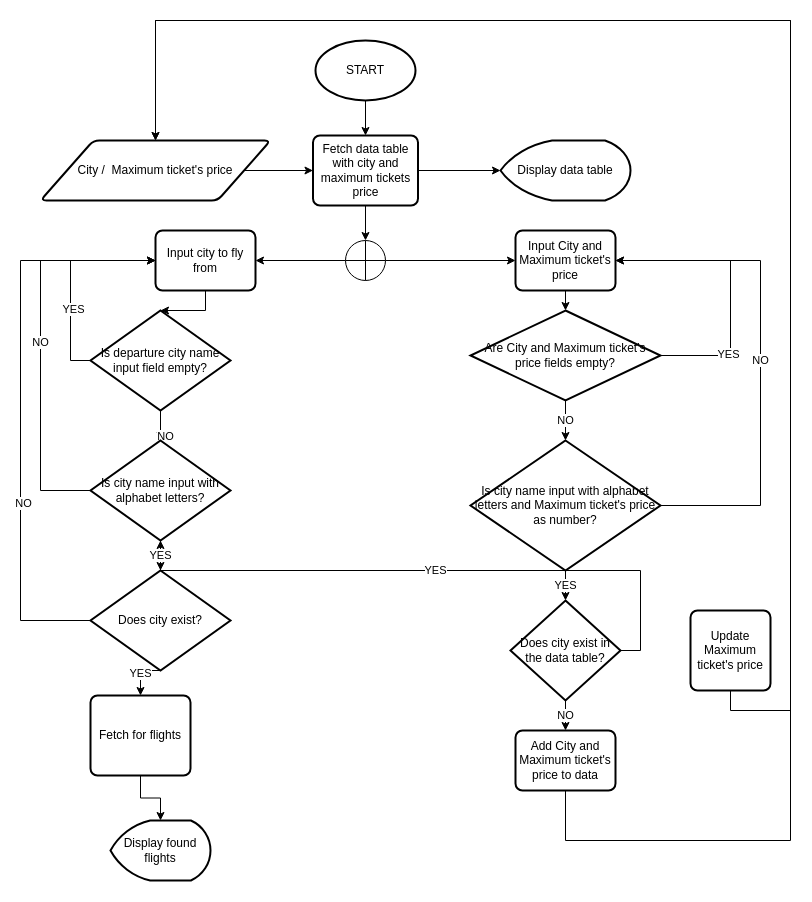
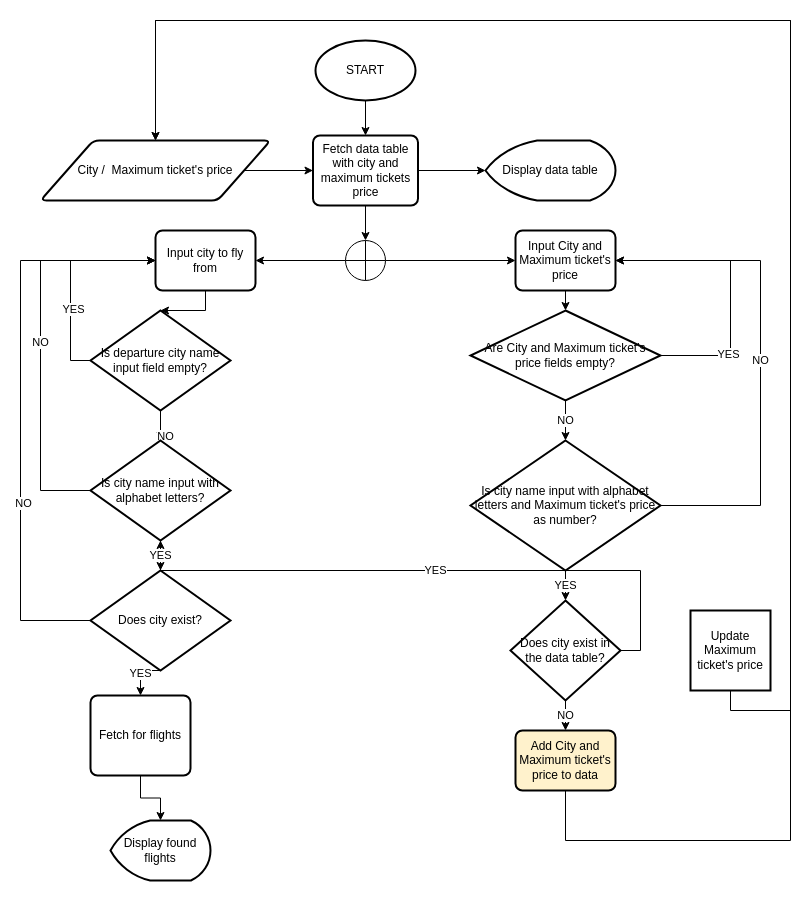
  <mxCell id="0" />
  <mxCell id="1" parent="0" />
  <mxCell id="2" style="edgeStyle=orthogonalEdgeStyle;rounded=0;orthogonalLoop=1;jettySize=auto;html=1;exitX=0.5;exitY=1;exitDx=0;exitDy=0;exitPerimeter=0;entryX=0.5;entryY=0;entryDx=0;entryDy=0;" edge="1" parent="1" source="3" target="9"><mxGeometry relative="1" as="geometry" /></mxCell>
  <mxCell id="3" value="START" style="strokeWidth=2;html=1;shape=mxgraph.flowchart.start_1;whiteSpace=wrap;" vertex="1" parent="1"><mxGeometry x="315" y="40" width="100" height="60" as="geometry" /></mxCell>
  <mxCell id="4" style="edgeStyle=orthogonalEdgeStyle;rounded=0;orthogonalLoop=1;jettySize=auto;html=1;exitX=1;exitY=0.5;exitDx=0;exitDy=0;entryX=0;entryY=0.5;entryDx=0;entryDy=0;" edge="1" parent="1" source="5" target="9"><mxGeometry relative="1" as="geometry" /></mxCell>
  <mxCell id="5" value="City /&amp;nbsp; Maximum ticket's price" style="shape=parallelogram;html=1;strokeWidth=2;perimeter=parallelogramPerimeter;whiteSpace=wrap;rounded=1;arcSize=12;size=0.23;" vertex="1" parent="1"><mxGeometry x="40" y="140" width="230" height="60" as="geometry" /></mxCell>
- <mxCell id="6" value="Display data table" style="strokeWidth=2;html=1;shape=mxgraph.flowchart.display;whiteSpace=wrap;" vertex="1" parent="1"><mxGeometry x="500" y="140" width="130" height="60" as="geometry" /></mxCell>
+ <mxCell id="6" value="Display data table" style="strokeWidth=2;html=1;shape=mxgraph.flowchart.display;whiteSpace=wrap;" vertex="1" parent="1"><mxGeometry x="485" y="140" width="130" height="60" as="geometry" /></mxCell>
  <mxCell id="7" style="edgeStyle=orthogonalEdgeStyle;rounded=0;orthogonalLoop=1;jettySize=auto;html=1;exitX=0.5;exitY=1;exitDx=0;exitDy=0;entryX=0.5;entryY=0;entryDx=0;entryDy=0;entryPerimeter=0;" edge="1" parent="1" source="9"><mxGeometry relative="1" as="geometry"><mxPoint x="365" y="240" as="targetPoint" /></mxGeometry></mxCell>
  <mxCell id="8" style="edgeStyle=orthogonalEdgeStyle;rounded=0;orthogonalLoop=1;jettySize=auto;html=1;exitX=1;exitY=0.5;exitDx=0;exitDy=0;entryX=0;entryY=0.5;entryDx=0;entryDy=0;entryPerimeter=0;" edge="1" parent="1" source="9" target="6"><mxGeometry relative="1" as="geometry" /></mxCell>
  <mxCell id="9" value="Fetch data table with city and maximum tickets price" style="rounded=1;whiteSpace=wrap;html=1;absoluteArcSize=1;arcSize=14;strokeWidth=2;" vertex="1" parent="1"><mxGeometry x="312.5" y="135" width="105" height="70" as="geometry" /></mxCell>
  <mxCell id="10" style="edgeStyle=orthogonalEdgeStyle;rounded=0;orthogonalLoop=1;jettySize=auto;html=1;exitX=1;exitY=0.5;exitDx=0;exitDy=0;exitPerimeter=0;entryX=0;entryY=0.5;entryDx=0;entryDy=0;" edge="1" parent="1" source="12" target="14"><mxGeometry relative="1" as="geometry"><mxPoint x="450" y="260" as="targetPoint" /></mxGeometry></mxCell>
  <mxCell id="11" style="edgeStyle=orthogonalEdgeStyle;rounded=0;orthogonalLoop=1;jettySize=auto;html=1;exitX=0;exitY=0.5;exitDx=0;exitDy=0;exitPerimeter=0;" edge="1" parent="1" source="12" target="27"><mxGeometry relative="1" as="geometry" /></mxCell>
  <mxCell id="12" value="" style="verticalLabelPosition=bottom;verticalAlign=top;html=1;shape=mxgraph.flowchart.summing_function;" vertex="1" parent="1"><mxGeometry x="345" y="240" width="40" height="40" as="geometry" /></mxCell>
  <mxCell id="13" style="edgeStyle=orthogonalEdgeStyle;rounded=0;orthogonalLoop=1;jettySize=auto;html=1;exitX=0.5;exitY=1;exitDx=0;exitDy=0;entryX=0.5;entryY=0;entryDx=0;entryDy=0;entryPerimeter=0;" edge="1" parent="1" source="14" target="34"><mxGeometry relative="1" as="geometry" /></mxCell>
  <mxCell id="14" value="Input City and Maximum ticket's price" style="rounded=1;whiteSpace=wrap;html=1;absoluteArcSize=1;arcSize=14;strokeWidth=2;" vertex="1" parent="1"><mxGeometry x="515" y="230" width="100" height="60" as="geometry" /></mxCell>
  <mxCell id="15" value="NO" style="edgeStyle=orthogonalEdgeStyle;rounded=0;orthogonalLoop=1;jettySize=auto;html=1;exitX=1;exitY=0.5;exitDx=0;exitDy=0;exitPerimeter=0;entryX=1;entryY=0.5;entryDx=0;entryDy=0;" edge="1" parent="1" source="17" target="14"><mxGeometry relative="1" as="geometry"><Array as="points"><mxPoint x="760" y="505" /><mxPoint x="760" y="260" /></Array></mxGeometry></mxCell>
  <mxCell id="16" value="YES" style="edgeStyle=orthogonalEdgeStyle;rounded=0;orthogonalLoop=1;jettySize=auto;html=1;exitX=0.5;exitY=1;exitDx=0;exitDy=0;exitPerimeter=0;entryX=0.5;entryY=0;entryDx=0;entryDy=0;entryPerimeter=0;" edge="1" parent="1" source="17" target="20"><mxGeometry relative="1" as="geometry"><mxPoint x="565" y="600" as="targetPoint" /></mxGeometry></mxCell>
  <mxCell id="17" value="Is city name input with alphabet letters and Maximum ticket's price as number?" style="strokeWidth=2;html=1;shape=mxgraph.flowchart.decision;whiteSpace=wrap;" vertex="1" parent="1"><mxGeometry x="470" y="440" width="190" height="130" as="geometry" /></mxCell>
  <mxCell id="18" value="YES" style="edgeStyle=orthogonalEdgeStyle;rounded=0;orthogonalLoop=1;jettySize=auto;html=1;exitX=1;exitY=0.5;exitDx=0;exitDy=0;exitPerimeter=0;" edge="1" parent="1" source="20" target="30"><mxGeometry relative="1" as="geometry"><mxPoint x="680" y="650" as="targetPoint" /></mxGeometry></mxCell>
  <mxCell id="19" value="NO" style="edgeStyle=orthogonalEdgeStyle;rounded=0;orthogonalLoop=1;jettySize=auto;html=1;exitX=0.5;exitY=1;exitDx=0;exitDy=0;exitPerimeter=0;" edge="1" parent="1" source="20" target="24"><mxGeometry relative="1" as="geometry" /></mxCell>
  <mxCell id="20" value="Does city exist in the data table?" style="strokeWidth=2;html=1;shape=mxgraph.flowchart.decision;whiteSpace=wrap;" vertex="1" parent="1"><mxGeometry x="510" y="600" width="110" height="100" as="geometry" /></mxCell>
  <mxCell id="21" style="edgeStyle=orthogonalEdgeStyle;rounded=0;orthogonalLoop=1;jettySize=auto;html=1;exitX=0.5;exitY=1;exitDx=0;exitDy=0;entryX=0.5;entryY=0;entryDx=0;entryDy=0;" edge="1" parent="1" source="22" target="5"><mxGeometry relative="1" as="geometry"><Array as="points"><mxPoint x="730" y="710" /><mxPoint x="790" y="710" /><mxPoint x="790" y="20" /><mxPoint x="155" y="20" /></Array></mxGeometry></mxCell>
- <mxCell id="22" value="Update Maximum ticket's price" style="rounded=1;whiteSpace=wrap;html=1;absoluteArcSize=1;arcSize=14;strokeWidth=2;" vertex="1" parent="1"><mxGeometry x="690" y="610" width="80" height="80" as="geometry" /></mxCell>
+ <mxCell id="22" value="Update Maximum ticket's price" style="whiteSpace=wrap;html=1;absoluteArcSize=1;arcSize=14;strokeWidth=2;rounded=0;" vertex="1" parent="1"><mxGeometry x="690" y="610" width="80" height="80" as="geometry" /></mxCell>
  <mxCell id="23" style="edgeStyle=orthogonalEdgeStyle;rounded=0;orthogonalLoop=1;jettySize=auto;html=1;exitX=0.5;exitY=1;exitDx=0;exitDy=0;entryX=0.5;entryY=0;entryDx=0;entryDy=0;" edge="1" parent="1" source="24" target="5"><mxGeometry relative="1" as="geometry"><Array as="points"><mxPoint x="565" y="840" /><mxPoint x="790" y="840" /><mxPoint x="790" y="20" /><mxPoint x="155" y="20" /></Array></mxGeometry></mxCell>
- <mxCell id="24" value="Add City and Maximum ticket's price to data" style="rounded=1;whiteSpace=wrap;html=1;absoluteArcSize=1;arcSize=14;strokeWidth=2;" vertex="1" parent="1"><mxGeometry x="515" y="730" width="100" height="60" as="geometry" /></mxCell>
+ <mxCell id="24" value="Add City and Maximum ticket's price to data" style="rounded=1;whiteSpace=wrap;html=1;absoluteArcSize=1;arcSize=14;strokeWidth=2;fillColor=#fff2cc;" vertex="1" parent="1"><mxGeometry x="515" y="730" width="100" height="60" as="geometry" /></mxCell>
  <mxCell id="25" style="edgeStyle=orthogonalEdgeStyle;rounded=0;orthogonalLoop=1;jettySize=auto;html=1;exitX=0.5;exitY=1;exitDx=0;exitDy=0;entryX=0.5;entryY=0;entryDx=0;entryDy=0;entryPerimeter=0;" edge="1" parent="1" source="37" target="30"><mxGeometry relative="1" as="geometry" /></mxCell>
  <mxCell id="26" value="NO" style="edgeLabel;html=1;align=center;verticalAlign=middle;resizable=0;points=[];" vertex="1" connectable="0" parent="25"><mxGeometry x="0.669" y="4" relative="1" as="geometry"><mxPoint as="offset" /></mxGeometry></mxCell>
  <mxCell id="27" value="Input city to fly from" style="rounded=1;whiteSpace=wrap;html=1;absoluteArcSize=1;arcSize=14;strokeWidth=2;" vertex="1" parent="1"><mxGeometry x="155" y="230" width="100" height="60" as="geometry" /></mxCell>
  <mxCell id="28" value="NO" style="edgeStyle=orthogonalEdgeStyle;rounded=0;orthogonalLoop=1;jettySize=auto;html=1;exitX=0;exitY=0.5;exitDx=0;exitDy=0;exitPerimeter=0;entryX=0;entryY=0.5;entryDx=0;entryDy=0;" edge="1" parent="1" source="30" target="27"><mxGeometry relative="1" as="geometry"><Array as="points"><mxPoint x="40" y="490" /><mxPoint x="40" y="260" /></Array></mxGeometry></mxCell>
  <mxCell id="29" value="YES" style="edgeStyle=orthogonalEdgeStyle;rounded=0;orthogonalLoop=1;jettySize=auto;html=1;exitX=0.5;exitY=1;exitDx=0;exitDy=0;exitPerimeter=0;entryX=0.5;entryY=0;entryDx=0;entryDy=0;entryPerimeter=0;" edge="1" parent="1" source="30" target="42"><mxGeometry relative="1" as="geometry" /></mxCell>
  <mxCell id="30" value="&lt;span&gt;Is city name input with alphabet letters?&lt;/span&gt;" style="strokeWidth=2;html=1;shape=mxgraph.flowchart.decision;whiteSpace=wrap;" vertex="1" parent="1"><mxGeometry x="90" y="440" width="140" height="100" as="geometry" /></mxCell>
  <mxCell id="31" value="NO" style="edgeStyle=orthogonalEdgeStyle;rounded=0;orthogonalLoop=1;jettySize=auto;html=1;exitX=0.5;exitY=1;exitDx=0;exitDy=0;exitPerimeter=0;entryX=0.5;entryY=0;entryDx=0;entryDy=0;entryPerimeter=0;" edge="1" parent="1" source="34" target="17"><mxGeometry relative="1" as="geometry" /></mxCell>
  <mxCell id="32" style="edgeStyle=orthogonalEdgeStyle;rounded=0;orthogonalLoop=1;jettySize=auto;html=1;exitX=1;exitY=0.5;exitDx=0;exitDy=0;exitPerimeter=0;entryX=1;entryY=0.5;entryDx=0;entryDy=0;" edge="1" parent="1" source="34" target="14"><mxGeometry relative="1" as="geometry"><mxPoint x="620" y="260" as="targetPoint" /><Array as="points"><mxPoint x="730" y="355" /><mxPoint x="730" y="260" /></Array></mxGeometry></mxCell>
  <mxCell id="33" value="YES" style="edgeLabel;html=1;align=center;verticalAlign=middle;resizable=0;points=[];" vertex="1" connectable="0" parent="32"><mxGeometry x="-0.518" y="2" relative="1" as="geometry"><mxPoint as="offset" /></mxGeometry></mxCell>
  <mxCell id="34" value="Are City and Maximum ticket's price fields empty?" style="strokeWidth=2;html=1;shape=mxgraph.flowchart.decision;whiteSpace=wrap;" vertex="1" parent="1"><mxGeometry x="470" y="310" width="190" height="90" as="geometry" /></mxCell>
  <mxCell id="35" style="edgeStyle=orthogonalEdgeStyle;rounded=0;orthogonalLoop=1;jettySize=auto;html=1;exitX=0;exitY=0.5;exitDx=0;exitDy=0;exitPerimeter=0;entryX=0;entryY=0.5;entryDx=0;entryDy=0;" edge="1" parent="1" source="37" target="27"><mxGeometry relative="1" as="geometry" /></mxCell>
  <mxCell id="36" value="YES" style="edgeLabel;html=1;align=center;verticalAlign=middle;resizable=0;points=[];" vertex="1" connectable="0" parent="35"><mxGeometry x="-0.295" y="-2" relative="1" as="geometry"><mxPoint as="offset" /></mxGeometry></mxCell>
  <mxCell id="37" value="&lt;span&gt;Is departure city name input field empty?&lt;/span&gt;" style="strokeWidth=2;html=1;shape=mxgraph.flowchart.decision;whiteSpace=wrap;" vertex="1" parent="1"><mxGeometry x="90" y="310" width="140" height="100" as="geometry" /></mxCell>
  <mxCell id="38" style="edgeStyle=orthogonalEdgeStyle;rounded=0;orthogonalLoop=1;jettySize=auto;html=1;exitX=0.5;exitY=1;exitDx=0;exitDy=0;entryX=0.5;entryY=0;entryDx=0;entryDy=0;entryPerimeter=0;" edge="1" parent="1" source="27" target="37"><mxGeometry relative="1" as="geometry"><mxPoint x="150" y="290" as="sourcePoint" /><mxPoint x="150" y="480" as="targetPoint" /></mxGeometry></mxCell>
  <mxCell id="39" style="edgeStyle=orthogonalEdgeStyle;rounded=0;orthogonalLoop=1;jettySize=auto;html=1;exitX=0;exitY=0.5;exitDx=0;exitDy=0;exitPerimeter=0;entryX=0;entryY=0.5;entryDx=0;entryDy=0;" edge="1" parent="1" source="42" target="27"><mxGeometry relative="1" as="geometry"><Array as="points"><mxPoint x="20" y="620" /><mxPoint x="20" y="260" /></Array></mxGeometry></mxCell>
  <mxCell id="40" value="NO" style="edgeLabel;html=1;align=center;verticalAlign=middle;resizable=0;points=[];" vertex="1" connectable="0" parent="39"><mxGeometry x="-0.333" y="-2" relative="1" as="geometry"><mxPoint as="offset" /></mxGeometry></mxCell>
  <mxCell id="41" value="YES" style="edgeStyle=orthogonalEdgeStyle;rounded=0;orthogonalLoop=1;jettySize=auto;html=1;exitX=0.5;exitY=1;exitDx=0;exitDy=0;exitPerimeter=0;entryX=0.5;entryY=0;entryDx=0;entryDy=0;" edge="1" parent="1" source="42" target="44"><mxGeometry relative="1" as="geometry"><mxPoint x="160" y="700" as="targetPoint" /></mxGeometry></mxCell>
  <mxCell id="42" value="&lt;span&gt;Does city exist?&lt;/span&gt;" style="strokeWidth=2;html=1;shape=mxgraph.flowchart.decision;whiteSpace=wrap;" vertex="1" parent="1"><mxGeometry x="90" y="570" width="140" height="100" as="geometry" /></mxCell>
  <mxCell id="43" style="edgeStyle=orthogonalEdgeStyle;rounded=0;orthogonalLoop=1;jettySize=auto;html=1;exitX=0.5;exitY=1;exitDx=0;exitDy=0;" edge="1" parent="1" source="44" target="45"><mxGeometry relative="1" as="geometry" /></mxCell>
  <mxCell id="44" value="Fetch for flights" style="rounded=1;whiteSpace=wrap;html=1;absoluteArcSize=1;arcSize=14;strokeWidth=2;" vertex="1" parent="1"><mxGeometry x="90" y="695" width="100" height="80" as="geometry" /></mxCell>
  <mxCell id="45" value="Display found flights" style="strokeWidth=2;html=1;shape=mxgraph.flowchart.display;whiteSpace=wrap;" vertex="1" parent="1"><mxGeometry x="110" y="820" width="100" height="60" as="geometry" /></mxCell>
